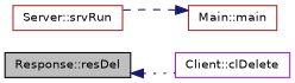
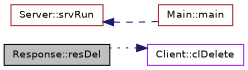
  digraph {
    fontname="DejaVu Sans"
    rankdir=LR
    node [color=brown fontname="DejaVu Sans" fontsize=10 shape=record]
    edge [color=midnightblue dir=back fontname="DejaVu Sans" fontsize=10 labelfontname=FreeSans labelfontsize=10]
    n1 [color=black fillcolor=grey75 fontcolor=black height=0.2 label="Response::resDel" style=filled width=0.4]
    n2 [color=purple height=0.2 label="Client::clDelete" width=0.4]
    n3 [height=0.2 label="Server::srvRun" width=0.4]
    n4 [height=0.2 label="Main::main" width=0.4]
-   n1 -> n2 [style=dotted]
-   n4 -> n3 [style=dashed]
+   n2 -> n1 [style=dotted]
+   n3 -> n4 [style=dashed]
  }
